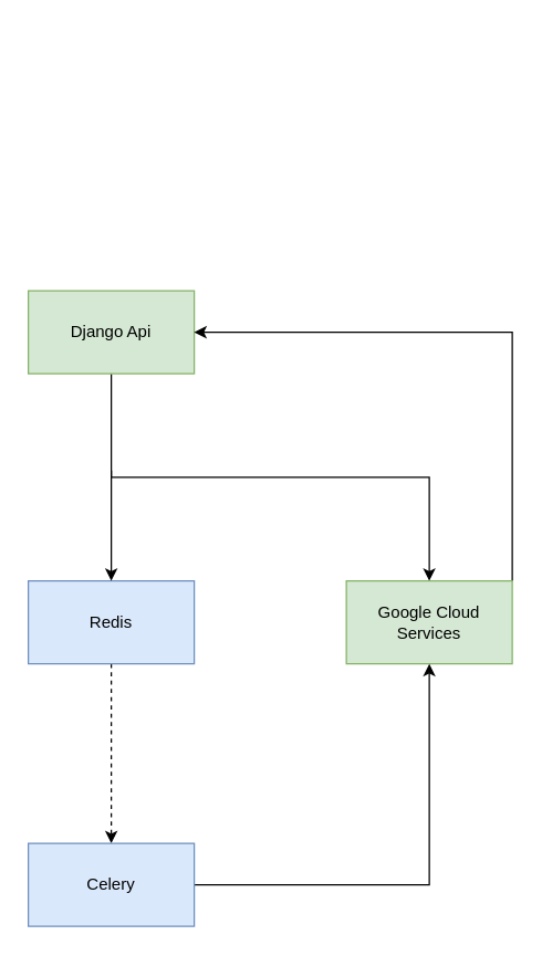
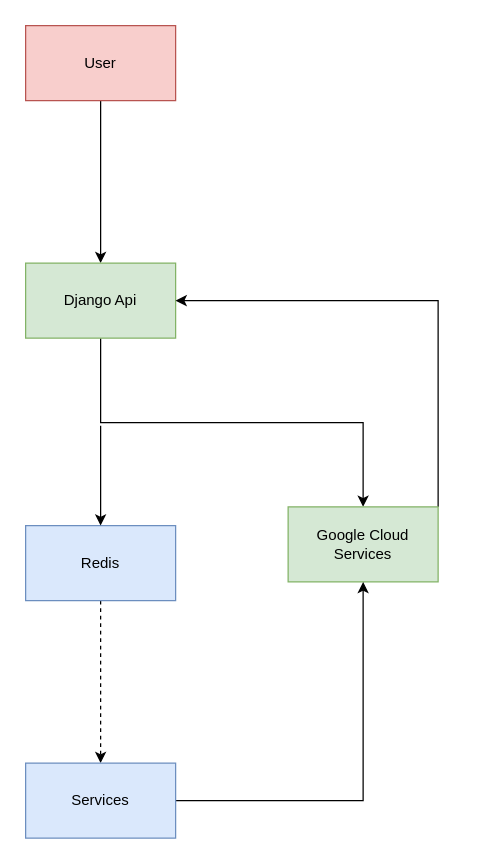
  <mxCell id="0" />
  <mxCell id="1" parent="0" />
+ <mxCell id="2" style="edgeStyle=orthogonalEdgeStyle;rounded=0;orthogonalLoop=1;jettySize=auto;html=1;exitX=0.5;exitY=1;exitDx=0;exitDy=0;entryX=0.5;entryY=0;entryDx=0;entryDy=0;" edge="1" parent="1" source="3" target="5"><mxGeometry relative="1" as="geometry" /></mxCell>
+ <mxCell id="3" value="User" style="rounded=0;whiteSpace=wrap;html=1;fillColor=#f8cecc;strokeColor=#b85450;" vertex="1" parent="1"><mxGeometry x="20" y="20" width="120" height="60" as="geometry" /></mxCell>
  <mxCell id="4" style="edgeStyle=orthogonalEdgeStyle;rounded=0;orthogonalLoop=1;jettySize=auto;html=1;exitX=0.5;exitY=1;exitDx=0;exitDy=0;entryX=0.5;entryY=0;entryDx=0;entryDy=0;" edge="1" parent="1" source="5" target="9"><mxGeometry relative="1" as="geometry" /></mxCell>
  <mxCell id="5" value="Django Api" style="rounded=0;whiteSpace=wrap;html=1;fillColor=#d5e8d4;strokeColor=#82b366;" vertex="1" parent="1"><mxGeometry x="20" y="210" width="120" height="60" as="geometry" /></mxCell>
  <mxCell id="6" style="edgeStyle=orthogonalEdgeStyle;rounded=0;orthogonalLoop=1;jettySize=auto;html=1;exitX=0.5;exitY=1;exitDx=0;exitDy=0;entryX=0.5;entryY=0;entryDx=0;entryDy=0;dashed=1;" edge="1" parent="1" source="7" target="11"><mxGeometry relative="1" as="geometry" /></mxCell>
  <mxCell id="7" value="Redis" style="rounded=0;whiteSpace=wrap;html=1;fillColor=#dae8fc;strokeColor=#6c8ebf;" vertex="1" parent="1"><mxGeometry x="20" y="420" width="120" height="60" as="geometry" /></mxCell>
  <mxCell id="8" style="edgeStyle=orthogonalEdgeStyle;rounded=0;orthogonalLoop=1;jettySize=auto;html=1;exitX=1;exitY=0;exitDx=0;exitDy=0;entryX=1;entryY=0.5;entryDx=0;entryDy=0;" edge="1" parent="1" source="9" target="5"><mxGeometry relative="1" as="geometry" /></mxCell>
- <mxCell id="9" value="Google Cloud Services" style="rounded=0;whiteSpace=wrap;html=1;fillColor=#d5e8d4;strokeColor=#82b366;" vertex="1" parent="1"><mxGeometry x="250" y="420" width="120" height="60" as="geometry" /></mxCell>
+ <mxCell id="9" value="Google Cloud Services" style="rounded=0;whiteSpace=wrap;html=1;fillColor=#d5e8d4;strokeColor=#82b366;" vertex="1" parent="1"><mxGeometry x="230" y="405" width="120" height="60" as="geometry" /></mxCell>
  <mxCell id="10" style="edgeStyle=orthogonalEdgeStyle;rounded=0;orthogonalLoop=1;jettySize=auto;html=1;exitX=1;exitY=0.5;exitDx=0;exitDy=0;entryX=0.5;entryY=1;entryDx=0;entryDy=0;" edge="1" parent="1" source="11" target="9"><mxGeometry relative="1" as="geometry" /></mxCell>
- <mxCell id="11" value="Celery" style="rounded=0;whiteSpace=wrap;html=1;fillColor=#dae8fc;strokeColor=#6c8ebf;" vertex="1" parent="1"><mxGeometry x="20" y="610" width="120" height="60" as="geometry" /></mxCell>
+ <mxCell id="11" value="Services" style="rounded=0;whiteSpace=wrap;html=1;fillColor=#dae8fc;strokeColor=#6c8ebf;" vertex="1" parent="1"><mxGeometry x="20" y="610" width="120" height="60" as="geometry" /></mxCell>
  <mxCell id="12" value="" style="endArrow=classic;html=1;rounded=0;entryX=0.5;entryY=0;entryDx=0;entryDy=0;" edge="1" parent="1" target="7"><mxGeometry width="50" height="50" relative="1" as="geometry"><mxPoint x="80" y="340" as="sourcePoint" /><mxPoint x="130" y="300" as="targetPoint" /></mxGeometry></mxCell>
